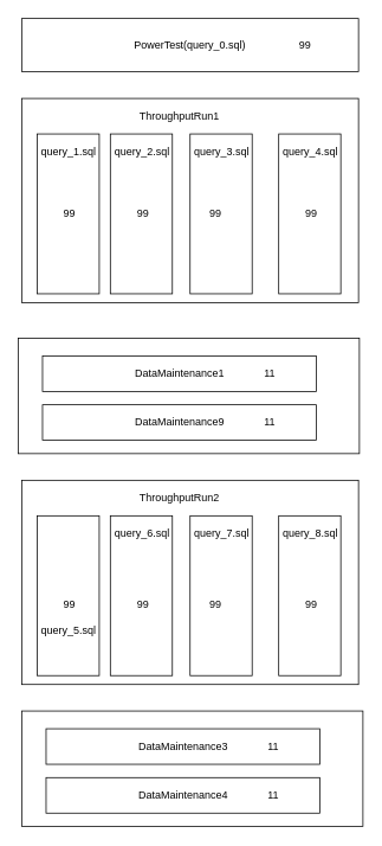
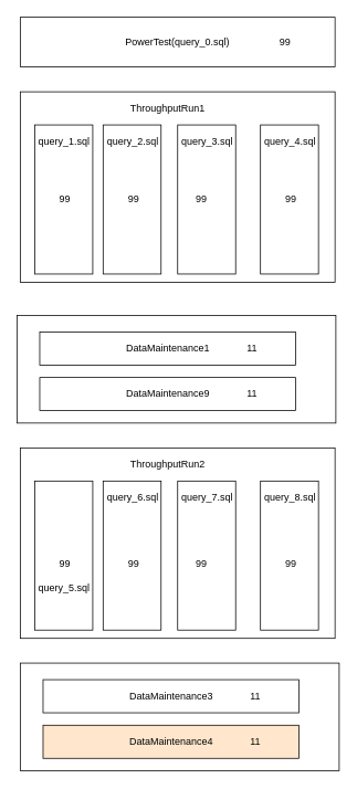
  <mxCell id="0" />
  <mxCell id="1" parent="0" />
  <mxCell id="2" value="PowerTest(query_0.sql)" style="rounded=0;whiteSpace=wrap;html=1;" parent="1" vertex="1"><mxGeometry x="24" y="20" width="380" height="60" as="geometry" /></mxCell>
  <mxCell id="3" value="" style="rounded=0;whiteSpace=wrap;html=1;" parent="1" vertex="1"><mxGeometry x="24" y="110" width="380" height="230" as="geometry" /></mxCell>
  <mxCell id="4" value="" style="rounded=0;whiteSpace=wrap;html=1;" parent="1" vertex="1"><mxGeometry x="41.5" y="150" width="70" height="180" as="geometry" /></mxCell>
  <mxCell id="5" value="ThroughputRun1" style="text;html=1;strokeColor=none;fillColor=none;align=center;verticalAlign=middle;whiteSpace=wrap;rounded=0;" parent="1" vertex="1"><mxGeometry x="182" y="120" width="40" height="20" as="geometry" /></mxCell>
  <mxCell id="6" value="query_1.sql" style="text;html=1;strokeColor=none;fillColor=none;align=center;verticalAlign=middle;whiteSpace=wrap;rounded=0;" parent="1" vertex="1"><mxGeometry x="57" y="160" width="40" height="20" as="geometry" /></mxCell>
  <mxCell id="7" value="" style="rounded=0;whiteSpace=wrap;html=1;" parent="1" vertex="1"><mxGeometry x="124" y="150" width="70" height="180" as="geometry" /></mxCell>
  <mxCell id="8" value="query_2.sql" style="text;html=1;strokeColor=none;fillColor=none;align=center;verticalAlign=middle;whiteSpace=wrap;rounded=0;" parent="1" vertex="1"><mxGeometry x="139.5" y="160" width="40" height="20" as="geometry" /></mxCell>
  <mxCell id="9" value="" style="rounded=0;whiteSpace=wrap;html=1;" parent="1" vertex="1"><mxGeometry x="214" y="150" width="70" height="180" as="geometry" /></mxCell>
  <mxCell id="10" value="query_3.sql" style="text;html=1;strokeColor=none;fillColor=none;align=center;verticalAlign=middle;whiteSpace=wrap;rounded=0;" parent="1" vertex="1"><mxGeometry x="229.5" y="160" width="40" height="20" as="geometry" /></mxCell>
  <mxCell id="11" value="" style="rounded=0;whiteSpace=wrap;html=1;" parent="1" vertex="1"><mxGeometry x="314" y="150" width="70" height="180" as="geometry" /></mxCell>
  <mxCell id="12" value="query_4.sql" style="text;html=1;strokeColor=none;fillColor=none;align=center;verticalAlign=middle;whiteSpace=wrap;rounded=0;" parent="1" vertex="1"><mxGeometry x="329.5" y="160" width="40" height="20" as="geometry" /></mxCell>
  <mxCell id="13" value="" style="rounded=0;whiteSpace=wrap;html=1;" parent="1" vertex="1"><mxGeometry x="24" y="540" width="380" height="230" as="geometry" /></mxCell>
  <mxCell id="14" value="" style="rounded=0;whiteSpace=wrap;html=1;" parent="1" vertex="1"><mxGeometry x="41.5" y="580" width="70" height="180" as="geometry" /></mxCell>
  <mxCell id="15" value="ThroughputRun2" style="text;html=1;strokeColor=none;fillColor=none;align=center;verticalAlign=middle;whiteSpace=wrap;rounded=0;" parent="1" vertex="1"><mxGeometry x="182" y="550" width="40" height="20" as="geometry" /></mxCell>
  <mxCell id="16" value="query_5.sql" style="text;html=1;strokeColor=none;fillColor=none;align=center;verticalAlign=middle;whiteSpace=wrap;rounded=0;" parent="1" vertex="1"><mxGeometry x="57" y="700" width="40" height="20" as="geometry" /></mxCell>
  <mxCell id="17" value="" style="rounded=0;whiteSpace=wrap;html=1;" parent="1" vertex="1"><mxGeometry x="124" y="580" width="70" height="180" as="geometry" /></mxCell>
  <mxCell id="18" value="query_6.sql" style="text;html=1;strokeColor=none;fillColor=none;align=center;verticalAlign=middle;whiteSpace=wrap;rounded=0;" parent="1" vertex="1"><mxGeometry x="139.5" y="590" width="40" height="20" as="geometry" /></mxCell>
  <mxCell id="19" value="" style="rounded=0;whiteSpace=wrap;html=1;" parent="1" vertex="1"><mxGeometry x="214" y="580" width="70" height="180" as="geometry" /></mxCell>
  <mxCell id="20" value="query_7.sql" style="text;html=1;strokeColor=none;fillColor=none;align=center;verticalAlign=middle;whiteSpace=wrap;rounded=0;" parent="1" vertex="1"><mxGeometry x="229.5" y="590" width="40" height="20" as="geometry" /></mxCell>
  <mxCell id="21" value="" style="rounded=0;whiteSpace=wrap;html=1;" parent="1" vertex="1"><mxGeometry x="314" y="580" width="70" height="180" as="geometry" /></mxCell>
  <mxCell id="22" value="query_8.sql" style="text;html=1;strokeColor=none;fillColor=none;align=center;verticalAlign=middle;whiteSpace=wrap;rounded=0;" parent="1" vertex="1"><mxGeometry x="329.5" y="590" width="40" height="20" as="geometry" /></mxCell>
  <mxCell id="23" value="99" style="text;html=1;strokeColor=none;fillColor=none;align=center;verticalAlign=middle;whiteSpace=wrap;rounded=0;" parent="1" vertex="1"><mxGeometry x="58" y="230" width="40" height="20" as="geometry" /></mxCell>
  <mxCell id="24" value="99" style="text;html=1;strokeColor=none;fillColor=none;align=center;verticalAlign=middle;whiteSpace=wrap;rounded=0;" parent="1" vertex="1"><mxGeometry x="140.5" y="230" width="40" height="20" as="geometry" /></mxCell>
  <mxCell id="25" value="99" style="text;html=1;strokeColor=none;fillColor=none;align=center;verticalAlign=middle;whiteSpace=wrap;rounded=0;" parent="1" vertex="1"><mxGeometry x="223" y="230" width="40" height="20" as="geometry" /></mxCell>
  <mxCell id="26" value="99" style="text;html=1;strokeColor=none;fillColor=none;align=center;verticalAlign=middle;whiteSpace=wrap;rounded=0;" parent="1" vertex="1"><mxGeometry x="330.5" y="230" width="40" height="20" as="geometry" /></mxCell>
  <mxCell id="27" value="99" style="text;html=1;strokeColor=none;fillColor=none;align=center;verticalAlign=middle;whiteSpace=wrap;rounded=0;" parent="1" vertex="1"><mxGeometry x="58" y="670" width="40" height="20" as="geometry" /></mxCell>
  <mxCell id="28" value="99" style="text;html=1;strokeColor=none;fillColor=none;align=center;verticalAlign=middle;whiteSpace=wrap;rounded=0;" parent="1" vertex="1"><mxGeometry x="140.5" y="670" width="40" height="20" as="geometry" /></mxCell>
  <mxCell id="29" value="99" style="text;html=1;strokeColor=none;fillColor=none;align=center;verticalAlign=middle;whiteSpace=wrap;rounded=0;" parent="1" vertex="1"><mxGeometry x="223" y="670" width="40" height="20" as="geometry" /></mxCell>
  <mxCell id="30" value="99" style="text;html=1;strokeColor=none;fillColor=none;align=center;verticalAlign=middle;whiteSpace=wrap;rounded=0;" parent="1" vertex="1"><mxGeometry x="330.5" y="670" width="40" height="20" as="geometry" /></mxCell>
  <mxCell id="31" value="99" style="text;html=1;strokeColor=none;fillColor=none;align=center;verticalAlign=middle;whiteSpace=wrap;rounded=0;" parent="1" vertex="1"><mxGeometry x="324" y="40" width="40" height="20" as="geometry" /></mxCell>
  <mxCell id="32" value="" style="group" parent="1" vertex="1" connectable="0"><mxGeometry x="20" y="380" width="385" height="130" as="geometry" /></mxCell>
  <mxCell id="33" value="" style="rounded=0;whiteSpace=wrap;html=1;" parent="32" vertex="1"><mxGeometry width="385" height="130" as="geometry" /></mxCell>
  <mxCell id="34" value="DataMaintenance1" style="rounded=0;whiteSpace=wrap;html=1;" parent="32" vertex="1"><mxGeometry x="27.5" y="20" width="309" height="40" as="geometry" /></mxCell>
  <mxCell id="35" value="11" style="text;html=1;strokeColor=none;fillColor=none;align=center;verticalAlign=middle;whiteSpace=wrap;rounded=0;" parent="32" vertex="1"><mxGeometry x="264" y="30" width="40" height="20" as="geometry" /></mxCell>
  <mxCell id="36" value="DataMaintenance9" style="rounded=0;whiteSpace=wrap;html=1;" parent="32" vertex="1"><mxGeometry x="27.5" y="75" width="309" height="40" as="geometry" /></mxCell>
  <mxCell id="37" value="11" style="text;html=1;strokeColor=none;fillColor=none;align=center;verticalAlign=middle;whiteSpace=wrap;rounded=0;" parent="32" vertex="1"><mxGeometry x="264" y="85" width="40" height="20" as="geometry" /></mxCell>
  <mxCell id="38" value="" style="group" parent="1" vertex="1" connectable="0"><mxGeometry x="24" y="799.853" width="385" height="130" as="geometry" /></mxCell>
  <mxCell id="39" value="" style="rounded=0;whiteSpace=wrap;html=1;" parent="38" vertex="1"><mxGeometry width="385" height="130" as="geometry" /></mxCell>
  <mxCell id="40" value="DataMaintenance3" style="rounded=0;whiteSpace=wrap;html=1;" parent="38" vertex="1"><mxGeometry x="27.5" y="20" width="309" height="40" as="geometry" /></mxCell>
  <mxCell id="41" value="11" style="text;html=1;strokeColor=none;fillColor=none;align=center;verticalAlign=middle;whiteSpace=wrap;rounded=0;" parent="38" vertex="1"><mxGeometry x="264" y="30" width="40" height="20" as="geometry" /></mxCell>
- <mxCell id="42" value="DataMaintenance4" style="rounded=0;whiteSpace=wrap;html=1;" parent="38" vertex="1"><mxGeometry x="27.5" y="75" width="309" height="40" as="geometry" /></mxCell>
+ <mxCell id="42" value="DataMaintenance4" style="rounded=0;whiteSpace=wrap;html=1;fillColor=#ffe6cc;" parent="38" vertex="1"><mxGeometry x="27.5" y="75" width="309" height="40" as="geometry" /></mxCell>
  <mxCell id="43" value="11" style="text;html=1;strokeColor=none;fillColor=none;align=center;verticalAlign=middle;whiteSpace=wrap;rounded=0;" parent="38" vertex="1"><mxGeometry x="264" y="85" width="40" height="20" as="geometry" /></mxCell>
